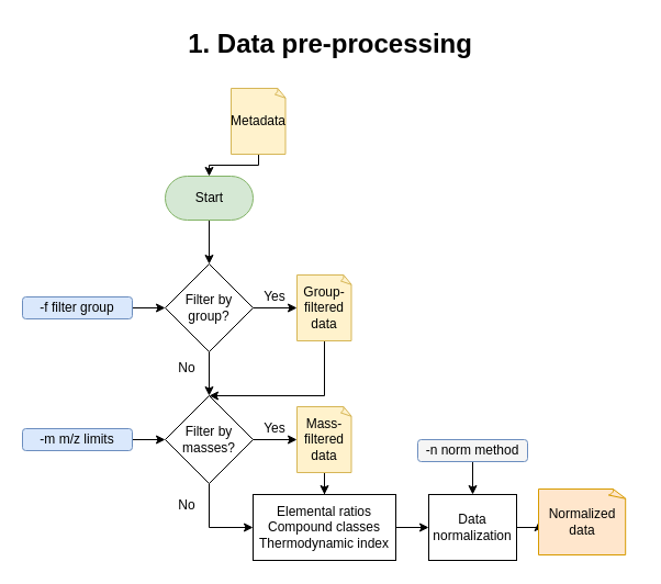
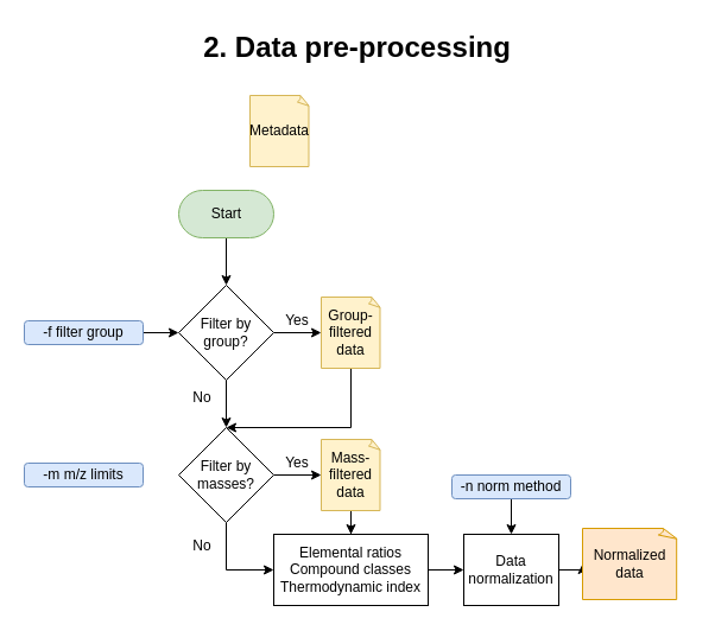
  <mxCell id="0" />
  <mxCell id="1" parent="0" />
  <mxCell id="2" value="" style="edgeStyle=orthogonalEdgeStyle;rounded=0;orthogonalLoop=1;jettySize=auto;html=1;" edge="1" parent="1" source="3" target="8"><mxGeometry relative="1" as="geometry" /></mxCell>
  <mxCell id="3" value="Start" style="html=1;dashed=0;whitespace=wrap;shape=mxgraph.dfd.start;fillColor=#d5e8d4;strokeColor=#82b366;" vertex="1" parent="1"><mxGeometry x="150" y="160" width="80" height="40" as="geometry" /></mxCell>
- <mxCell id="4" style="edgeStyle=orthogonalEdgeStyle;rounded=0;orthogonalLoop=1;jettySize=auto;html=1;entryX=0.5;entryY=0.5;entryDx=0;entryDy=-20;entryPerimeter=0;" edge="1" parent="1" source="5" target="3"><mxGeometry relative="1" as="geometry"><Array as="points"><mxPoint x="235" y="150" /><mxPoint x="190" y="150" /></Array></mxGeometry></mxCell>
  <mxCell id="5" value="Metadata" style="whiteSpace=wrap;html=1;shape=mxgraph.basic.document;fillColor=#fff2cc;strokeColor=#d6b656;" vertex="1" parent="1"><mxGeometry x="210" y="80" width="50" height="60" as="geometry" /></mxCell>
  <mxCell id="6" value="" style="edgeStyle=orthogonalEdgeStyle;rounded=0;orthogonalLoop=1;jettySize=auto;html=1;" edge="1" parent="1" source="8" target="11"><mxGeometry relative="1" as="geometry" /></mxCell>
  <mxCell id="7" style="edgeStyle=orthogonalEdgeStyle;rounded=0;orthogonalLoop=1;jettySize=auto;html=1;" edge="1" parent="1" source="8" target="13"><mxGeometry relative="1" as="geometry" /></mxCell>
  <mxCell id="8" value="Filter by group?" style="rhombus;whiteSpace=wrap;html=1;" vertex="1" parent="1"><mxGeometry x="150" y="240" width="80" height="80" as="geometry" /></mxCell>
  <mxCell id="9" style="edgeStyle=orthogonalEdgeStyle;rounded=0;orthogonalLoop=1;jettySize=auto;html=1;entryX=0;entryY=0.5;entryDx=0;entryDy=0;exitX=0.5;exitY=1;exitDx=0;exitDy=0;" edge="1" parent="1" source="11" target="19"><mxGeometry relative="1" as="geometry" /></mxCell>
  <mxCell id="10" style="edgeStyle=orthogonalEdgeStyle;rounded=0;orthogonalLoop=1;jettySize=auto;html=1;exitX=1;exitY=0.5;exitDx=0;exitDy=0;entryX=0;entryY=0.5;entryDx=0;entryDy=0;entryPerimeter=0;" edge="1" parent="1" source="11" target="17"><mxGeometry relative="1" as="geometry" /></mxCell>
  <mxCell id="11" value="Filter by masses?" style="rhombus;whiteSpace=wrap;html=1;" vertex="1" parent="1"><mxGeometry x="150" y="360" width="80" height="80" as="geometry" /></mxCell>
  <mxCell id="12" style="edgeStyle=orthogonalEdgeStyle;rounded=0;orthogonalLoop=1;jettySize=auto;html=1;entryX=0.5;entryY=0;entryDx=0;entryDy=0;" edge="1" parent="1" source="13" target="11"><mxGeometry relative="1" as="geometry"><Array as="points"><mxPoint x="295" y="360" /></Array></mxGeometry></mxCell>
  <mxCell id="13" value="Group-filtered data" style="whiteSpace=wrap;html=1;shape=mxgraph.basic.document;fillColor=#fff2cc;strokeColor=#d6b656;" vertex="1" parent="1"><mxGeometry x="270" y="250" width="50" height="60" as="geometry" /></mxCell>
  <mxCell id="14" value="Yes" style="text;html=1;strokeColor=none;fillColor=none;align=center;verticalAlign=middle;whiteSpace=wrap;rounded=0;" vertex="1" parent="1"><mxGeometry x="230" y="380" width="40" height="20" as="geometry" /></mxCell>
  <mxCell id="15" value="No" style="text;html=1;strokeColor=none;fillColor=none;align=center;verticalAlign=middle;whiteSpace=wrap;rounded=0;" vertex="1" parent="1"><mxGeometry x="150" y="450" width="40" height="20" as="geometry" /></mxCell>
  <mxCell id="16" value="" style="edgeStyle=orthogonalEdgeStyle;rounded=0;orthogonalLoop=1;jettySize=auto;html=1;" edge="1" parent="1" source="17" target="19"><mxGeometry relative="1" as="geometry" /></mxCell>
  <mxCell id="17" value="Mass-filtered data" style="whiteSpace=wrap;html=1;shape=mxgraph.basic.document;fillColor=#fff2cc;strokeColor=#d6b656;" vertex="1" parent="1"><mxGeometry x="270" y="370" width="50" height="60" as="geometry" /></mxCell>
  <mxCell id="18" value="" style="edgeStyle=orthogonalEdgeStyle;rounded=0;orthogonalLoop=1;jettySize=auto;html=1;" edge="1" parent="1" source="19" target="23"><mxGeometry relative="1" as="geometry" /></mxCell>
  <mxCell id="19" value="Elemental ratios&lt;br&gt;Compound classes&lt;br&gt;Thermodynamic index" style="rounded=0;whiteSpace=wrap;html=1;" vertex="1" parent="1"><mxGeometry x="230" y="450" width="130" height="60" as="geometry" /></mxCell>
  <mxCell id="20" value="Yes" style="text;html=1;strokeColor=none;fillColor=none;align=center;verticalAlign=middle;whiteSpace=wrap;rounded=0;" vertex="1" parent="1"><mxGeometry x="230" y="260" width="40" height="20" as="geometry" /></mxCell>
  <mxCell id="21" value="No" style="text;html=1;strokeColor=none;fillColor=none;align=center;verticalAlign=middle;whiteSpace=wrap;rounded=0;" vertex="1" parent="1"><mxGeometry x="150" y="325" width="40" height="20" as="geometry" /></mxCell>
  <mxCell id="22" value="" style="edgeStyle=orthogonalEdgeStyle;rounded=0;orthogonalLoop=1;jettySize=auto;html=1;" edge="1" parent="1" source="23" target="30"><mxGeometry relative="1" as="geometry" /></mxCell>
  <mxCell id="23" value="Data normalization" style="rounded=0;whiteSpace=wrap;html=1;" vertex="1" parent="1"><mxGeometry x="390" y="450" width="80" height="60" as="geometry" /></mxCell>
  <mxCell id="24" style="edgeStyle=orthogonalEdgeStyle;rounded=0;orthogonalLoop=1;jettySize=auto;html=1;entryX=0;entryY=0.5;entryDx=0;entryDy=0;" edge="1" parent="1" source="25" target="8"><mxGeometry relative="1" as="geometry" /></mxCell>
  <mxCell id="25" value="-f filter group" style="rounded=1;whiteSpace=wrap;html=1;fillColor=#dae8fc;strokeColor=#6c8ebf;" vertex="1" parent="1"><mxGeometry x="20" y="270" width="100" height="20" as="geometry" /></mxCell>
- <mxCell id="26" style="edgeStyle=orthogonalEdgeStyle;rounded=0;orthogonalLoop=1;jettySize=auto;html=1;entryX=0;entryY=0.5;entryDx=0;entryDy=0;" edge="1" parent="1" source="27" target="11"><mxGeometry relative="1" as="geometry" /></mxCell>
  <mxCell id="27" value="-m m/z limits" style="rounded=1;whiteSpace=wrap;html=1;fillColor=#dae8fc;strokeColor=#6c8ebf;" vertex="1" parent="1"><mxGeometry x="20" y="390" width="100" height="20" as="geometry" /></mxCell>
  <mxCell id="28" value="" style="edgeStyle=orthogonalEdgeStyle;rounded=0;orthogonalLoop=1;jettySize=auto;html=1;" edge="1" parent="1" source="29" target="23"><mxGeometry relative="1" as="geometry" /></mxCell>
- <mxCell id="29" value="-n norm method" style="rounded=1;whiteSpace=wrap;html=1;fillColor=#f5f5f5;strokeColor=#6c8ebf;" vertex="1" parent="1"><mxGeometry x="380" y="400" width="100" height="20" as="geometry" /></mxCell>
+ <mxCell id="29" value="-n norm method" style="rounded=1;whiteSpace=wrap;html=1;fillColor=#dae8fc;strokeColor=#6c8ebf;" vertex="1" parent="1"><mxGeometry x="380" y="400" width="100" height="20" as="geometry" /></mxCell>
  <mxCell id="30" value="Normalized data" style="whiteSpace=wrap;html=1;shape=mxgraph.basic.document;fillColor=#ffe6cc;strokeColor=#d79b00;" vertex="1" parent="1"><mxGeometry x="490" y="445" width="80" height="60" as="geometry" /></mxCell>
- <mxCell id="31" value="1. Data pre-processing" style="text;strokeColor=none;fillColor=none;html=1;fontSize=24;fontStyle=1;verticalAlign=middle;align=center;" vertex="1" parent="1"><mxGeometry x="20" y="20" width="560" height="40" as="geometry" /></mxCell>
+ <mxCell id="31" value="2. Data pre-processing" style="text;strokeColor=none;fillColor=none;html=1;fontSize=24;fontStyle=1;verticalAlign=middle;align=center;" vertex="1" parent="1"><mxGeometry x="20" y="20" width="560" height="40" as="geometry" /></mxCell>
